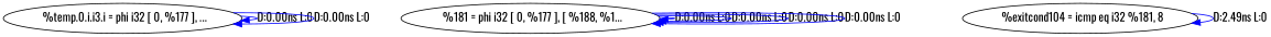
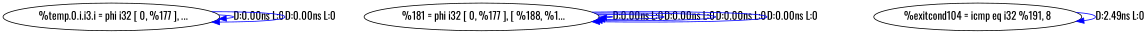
  digraph {
    fontname=Oswald
    node [fontname=Oswald]
    edge [color=blue fontname=Oswald]
    n1 [label="  %temp.0.i.i3.i = phi i32 [ 0, %177 ], ..."]
    n2 [label="  %181 = phi i32 [ 0, %177 ], [ %188, %1..."]
-   n3 [label="  %exitcond104 = icmp eq i32 %181, 8"]
+   n3 [label="%exitcond104 = icmp eq i32 %191, 8"]
    n1 -> n1 [label="D:0.00ns L:0"]
    n1 -> n1 [label="D:0.00ns L:0"]
    n2 -> n2 [label="D:0.00ns L:0"]
    n2 -> n2 [label="D:0.00ns L:0"]
    n2 -> n2 [label="D:0.00ns L:0"]
    n2 -> n2 [label="D:0.00ns L:0"]
    n3 -> n3 [label="D:2.49ns L:0"]
  }
